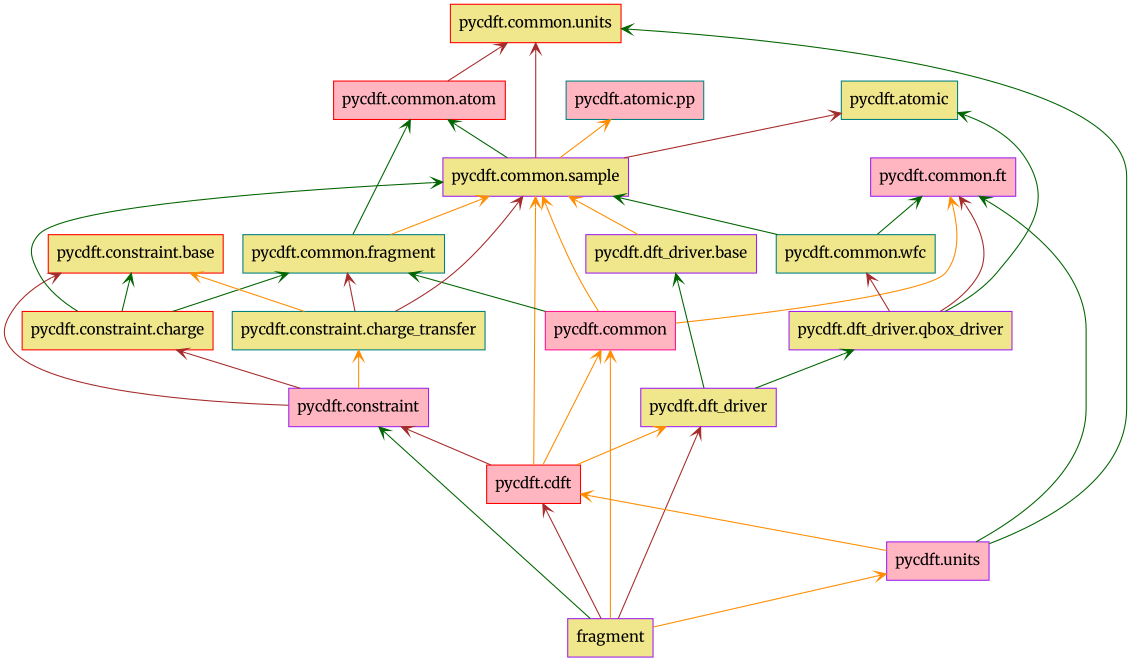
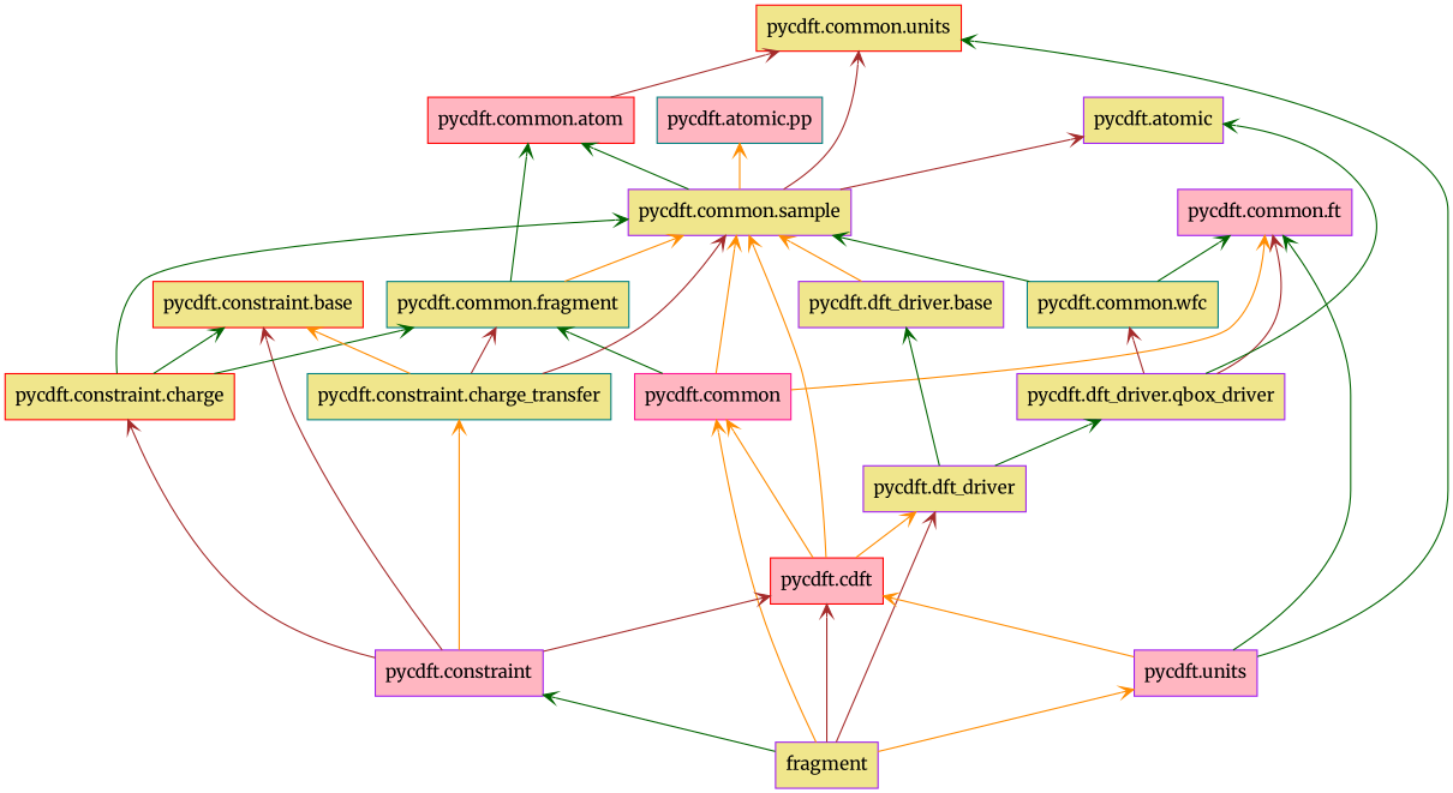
  digraph {
    fontname=Merriweather
    rankdir=BT
    node [color=purple fillcolor=khaki fontname=Merriweather shape=box style=filled]
    edge [arrowhead=open arrowtail=none color=darkgreen fontname=Merriweather]
    n1 [label=fragment]
    n2 [color=red fillcolor=lightpink label="pycdft.cdft"]
    n3 [color=deeppink fillcolor=lightpink label="pycdft.common"]
    n4 [fillcolor=lightpink label="pycdft.constraint"]
    n5 [label="pycdft.dft_driver"]
    n6 [fillcolor=lightpink label="pycdft.units"]
    n7 [label="pycdft.common.sample"]
    n8 [color=teal label="pycdft.common.fragment"]
    n9 [fillcolor=lightpink label="pycdft.common.ft"]
    n10 [color=red label="pycdft.constraint.base"]
    n11 [color=red label="pycdft.constraint.charge"]
    n12 [color=teal label="pycdft.constraint.charge_transfer"]
    n13 [label="pycdft.dft_driver.base"]
    n14 [label="pycdft.dft_driver.qbox_driver"]
    n15 [color=red label="pycdft.common.units"]
-   n16 [color=teal label="pycdft.atomic"]
+   n16 [label="pycdft.atomic"]
    n17 [color=teal fillcolor=lightpink label="pycdft.atomic.pp"]
    n18 [color=red fillcolor=lightpink label="pycdft.common.atom"]
    n19 [color=teal label="pycdft.common.wfc"]
    n1 -> n2 [color=brown]
    n1 -> n3 [color=darkorange]
    n1 -> n4
    n1 -> n5 [color=brown]
    n1 -> n6 [color=darkorange]
    n2 -> n3 [color=darkorange]
-   n2 -> n4 [color=brown]
+   n4 -> n2 [color=brown]
    n2 -> n5 [color=darkorange]
    n2 -> n7 [color=darkorange]
    n3 -> n7 [color=darkorange]
    n3 -> n8
    n3 -> n9 [color=darkorange]
    n4 -> n10 [color=brown]
    n4 -> n11 [color=brown]
    n4 -> n12 [color=darkorange]
    n5 -> n13
    n5 -> n14
    n6 -> n2 [color=darkorange]
    n6 -> n9
    n6 -> n15
    n7 -> n15 [color=brown]
    n7 -> n16 [color=brown]
    n7 -> n17 [color=darkorange]
    n7 -> n18
    n8 -> n7 [color=darkorange]
    n8 -> n18
    n11 -> n7
    n11 -> n8
    n11 -> n10
    n12 -> n7 [color=brown]
    n12 -> n8 [color=brown]
    n12 -> n10 [color=darkorange]
    n13 -> n7 [color=darkorange]
    n14 -> n9 [color=brown]
    n14 -> n16
    n14 -> n19 [color=brown]
    n18 -> n15 [color=brown]
    n19 -> n7
    n19 -> n9
  }
